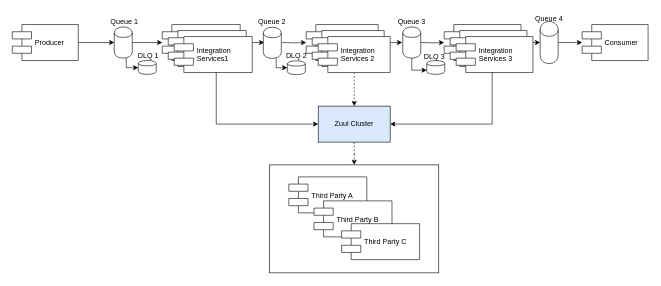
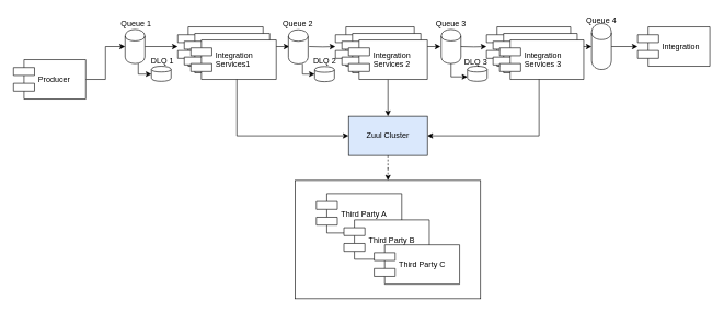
  <mxCell id="0" />
  <mxCell id="1" parent="0" />
  <mxCell id="2" style="edgeStyle=orthogonalEdgeStyle;rounded=0;orthogonalLoop=1;jettySize=auto;html=1;" parent="1" source="39" edge="1"><mxGeometry relative="1" as="geometry"><mxPoint x="440" y="70" as="targetPoint" /></mxGeometry></mxCell>
  <mxCell id="3" style="edgeStyle=orthogonalEdgeStyle;rounded=0;orthogonalLoop=1;jettySize=auto;html=1;" parent="1" source="39" target="47" edge="1"><mxGeometry relative="1" as="geometry"><mxPoint x="335" y="156" as="targetPoint" /><Array as="points"><mxPoint x="360" y="206" /></Array></mxGeometry></mxCell>
  <mxCell id="4" style="edgeStyle=orthogonalEdgeStyle;rounded=0;orthogonalLoop=1;jettySize=auto;html=1;entryX=0;entryY=0.5;entryDx=0;entryDy=0;" parent="1" source="5" edge="1"><mxGeometry relative="1" as="geometry"><mxPoint x="670" y="70" as="targetPoint" /></mxGeometry></mxCell>
  <mxCell id="5" value="Enrichment 2" style="shape=component;align=left;spacingLeft=36;" parent="1" vertex="1"><mxGeometry x="510" y="40" width="120" height="60" as="geometry" /></mxCell>
  <mxCell id="6" style="edgeStyle=orthogonalEdgeStyle;rounded=0;orthogonalLoop=1;jettySize=auto;html=1;entryX=0;entryY=0.5;entryDx=0;entryDy=0;" parent="1" source="8" target="16" edge="1"><mxGeometry relative="1" as="geometry" /></mxCell>
  <mxCell id="7" style="edgeStyle=orthogonalEdgeStyle;rounded=0;orthogonalLoop=1;jettySize=auto;html=1;entryX=1;entryY=0.5;entryDx=0;entryDy=0;" parent="1" source="8" target="47" edge="1"><mxGeometry relative="1" as="geometry"><mxPoint x="804" y="154" as="targetPoint" /><Array as="points"><mxPoint x="820" y="206" /></Array></mxGeometry></mxCell>
  <mxCell id="8" value="Enrichment 3" style="shape=component;align=left;spacingLeft=36;" parent="1" vertex="1"><mxGeometry x="740" y="40" width="128" height="60" as="geometry" /></mxCell>
- <mxCell id="9" value="Consumer" style="shape=component;align=left;spacingLeft=36;" parent="1" vertex="1"><mxGeometry x="970" y="40" width="110" height="60" as="geometry" /></mxCell>
+ <mxCell id="9" value="Integration" style="shape=component;align=left;spacingLeft=36;" parent="1" vertex="1"><mxGeometry x="970" y="40" width="110" height="60" as="geometry" /></mxCell>
  <mxCell id="10" style="edgeStyle=orthogonalEdgeStyle;rounded=0;orthogonalLoop=1;jettySize=auto;html=1;" parent="1" target="5" edge="1"><mxGeometry relative="1" as="geometry"><mxPoint x="470" y="70" as="sourcePoint" /></mxGeometry></mxCell>
  <mxCell id="11" style="edgeStyle=orthogonalEdgeStyle;rounded=0;orthogonalLoop=1;jettySize=auto;html=1;" parent="1" target="8" edge="1"><mxGeometry relative="1" as="geometry"><mxPoint x="700" y="70" as="sourcePoint" /></mxGeometry></mxCell>
  <mxCell id="12" style="edgeStyle=orthogonalEdgeStyle;rounded=0;orthogonalLoop=1;jettySize=auto;html=1;" parent="1" source="14" target="39" edge="1"><mxGeometry relative="1" as="geometry" /></mxCell>
  <mxCell id="13" style="edgeStyle=orthogonalEdgeStyle;rounded=0;orthogonalLoop=1;jettySize=auto;html=1;" parent="1" source="14" target="29" edge="1"><mxGeometry relative="1" as="geometry"><Array as="points"><mxPoint x="210" y="112" /></Array></mxGeometry></mxCell>
  <mxCell id="14" value="" style="shape=cylinder;whiteSpace=wrap;html=1;boundedLbl=1;backgroundOutline=1;" parent="1" vertex="1"><mxGeometry y="44" width="30" height="52" as="geometry" x="190" /></mxCell>
  <mxCell id="15" style="edgeStyle=orthogonalEdgeStyle;rounded=0;orthogonalLoop=1;jettySize=auto;html=1;" parent="1" source="16" target="9" edge="1"><mxGeometry relative="1" as="geometry" /></mxCell>
  <mxCell id="16" value="" style="shape=cylinder;whiteSpace=wrap;html=1;boundedLbl=1;backgroundOutline=1;" parent="1" vertex="1"><mxGeometry x="900" y="35" width="30" height="70" as="geometry" /></mxCell>
  <mxCell id="17" style="edgeStyle=orthogonalEdgeStyle;rounded=0;orthogonalLoop=1;jettySize=auto;html=1;entryX=0;entryY=0.5;entryDx=0;entryDy=0;" parent="1" source="18" target="14" edge="1"><mxGeometry relative="1" as="geometry" /></mxCell>
- <mxCell id="18" value="Producer" style="shape=component;align=left;spacingLeft=36;" parent="1" vertex="1"><mxGeometry x="20" y="40" width="110" height="60" as="geometry" /></mxCell>
+ <mxCell id="18" value="Producer" style="shape=component;align=left;spacingLeft=36;" parent="1" vertex="1"><mxGeometry x="20" y="90" width="110" height="60" as="geometry" /></mxCell>
  <mxCell id="19" value="" style="group" parent="1" vertex="1" connectable="0"><mxGeometry x="449" y="274" width="282" height="180" as="geometry" /></mxCell>
  <mxCell id="20" value="" style="rounded=0;whiteSpace=wrap;html=1;" parent="19" vertex="1"><mxGeometry width="282" height="180" as="geometry" /></mxCell>
  <mxCell id="21" value="Third Party A" style="shape=component;align=left;spacingLeft=36;" parent="19" vertex="1"><mxGeometry x="32" y="20" width="130" height="60" as="geometry" /></mxCell>
  <mxCell id="22" value="Third Party B" style="shape=component;align=left;spacingLeft=36;" parent="19" vertex="1"><mxGeometry x="74" y="60" width="130" height="60" as="geometry" /></mxCell>
  <mxCell id="23" value="Third Party C" style="shape=component;align=left;spacingLeft=36;" parent="19" vertex="1"><mxGeometry x="120" y="98" width="130" height="60" as="geometry" /></mxCell>
  <mxCell id="24" style="edgeStyle=orthogonalEdgeStyle;rounded=0;orthogonalLoop=1;jettySize=auto;html=1;dashed=1;exitX=0.5;exitY=1;exitDx=0;exitDy=0;" parent="1" source="47" target="20" edge="1"><mxGeometry relative="1" as="geometry"><mxPoint x="344" y="301" as="sourcePoint" /></mxGeometry></mxCell>
  <mxCell id="25" value="Queue 1" style="text;html=1;strokeColor=none;fillColor=none;align=center;verticalAlign=middle;whiteSpace=wrap;rounded=0;" parent="1" vertex="1"><mxGeometry x="167" y="25" width="80" height="20" as="geometry" /></mxCell>
  <mxCell id="26" value="Queue 2&lt;br&gt;" style="text;html=1;strokeColor=none;fillColor=none;align=center;verticalAlign=middle;whiteSpace=wrap;rounded=0;" parent="1" vertex="1"><mxGeometry x="413" y="26" width="80" height="20" as="geometry" /></mxCell>
  <mxCell id="27" value="Queue 3&lt;br&gt;" style="text;html=1;strokeColor=none;fillColor=none;align=center;verticalAlign=middle;whiteSpace=wrap;rounded=0;" parent="1" vertex="1"><mxGeometry x="646" y="25" width="80" height="20" as="geometry" /></mxCell>
  <mxCell id="28" value="Queue 4&lt;br&gt;" style="text;html=1;strokeColor=none;fillColor=none;align=center;verticalAlign=middle;whiteSpace=wrap;rounded=0;" parent="1" vertex="1"><mxGeometry x="875" y="20" width="80" height="20" as="geometry" /></mxCell>
  <mxCell id="29" value="" style="shape=cylinder;whiteSpace=wrap;html=1;boundedLbl=1;backgroundOutline=1;" parent="1" vertex="1"><mxGeometry x="230" y="100" width="30" height="23" as="geometry" /></mxCell>
  <mxCell id="30" value="DLQ 1" style="text;html=1;strokeColor=none;fillColor=none;align=center;verticalAlign=middle;whiteSpace=wrap;rounded=0;" parent="1" vertex="1"><mxGeometry x="207" y="82" width="80" height="20" as="geometry" /></mxCell>
  <mxCell id="31" style="edgeStyle=orthogonalEdgeStyle;rounded=0;orthogonalLoop=1;jettySize=auto;html=1;" parent="1" source="32" target="33" edge="1"><mxGeometry relative="1" as="geometry"><Array as="points"><mxPoint x="460" y="112" /></Array></mxGeometry></mxCell>
  <mxCell id="32" value="" style="shape=cylinder;whiteSpace=wrap;html=1;boundedLbl=1;backgroundOutline=1;" parent="1" vertex="1"><mxGeometry x="438.5" y="44.5" width="30" height="52" as="geometry" /></mxCell>
  <mxCell id="33" value="" style="shape=cylinder;whiteSpace=wrap;html=1;boundedLbl=1;backgroundOutline=1;" parent="1" vertex="1"><mxGeometry x="478.5" y="100.5" width="30" height="23" as="geometry" /></mxCell>
  <mxCell id="34" value="DLQ 2" style="text;html=1;strokeColor=none;fillColor=none;align=center;verticalAlign=middle;whiteSpace=wrap;rounded=0;" parent="1" vertex="1"><mxGeometry x="453.5" y="82" width="80" height="20" as="geometry" /></mxCell>
  <mxCell id="35" style="edgeStyle=orthogonalEdgeStyle;rounded=0;orthogonalLoop=1;jettySize=auto;html=1;entryX=0;entryY=0.7;entryDx=0;entryDy=0;" parent="1" source="36" target="37" edge="1"><mxGeometry relative="1" as="geometry"><Array as="points"><mxPoint x="686" y="116" /></Array></mxGeometry></mxCell>
  <mxCell id="36" value="" style="shape=cylinder;whiteSpace=wrap;html=1;boundedLbl=1;backgroundOutline=1;" parent="1" vertex="1"><mxGeometry x="671" y="44" width="30" height="52" as="geometry" /></mxCell>
  <mxCell id="37" value="" style="shape=cylinder;whiteSpace=wrap;html=1;boundedLbl=1;backgroundOutline=1;" parent="1" vertex="1"><mxGeometry x="711" y="100" width="30" height="23" as="geometry" /></mxCell>
  <mxCell id="38" value="DLQ 3" style="text;html=1;strokeColor=none;fillColor=none;align=center;verticalAlign=middle;whiteSpace=wrap;rounded=0;" parent="1" vertex="1"><mxGeometry x="684" y="84" width="80" height="20" as="geometry" /></mxCell>
  <mxCell id="39" value="Enrichment 1" style="shape=component;align=left;spacingLeft=36;" parent="1" vertex="1"><mxGeometry x="270" y="40" width="130" height="60" as="geometry" /></mxCell>
  <mxCell id="40" value="Enrichment 2" style="shape=component;align=left;spacingLeft=36;" vertex="1" parent="1"><mxGeometry x="520" y="50" width="120" height="60" as="geometry" /></mxCell>
- <mxCell id="41" style="edgeStyle=orthogonalEdgeStyle;rounded=0;orthogonalLoop=1;jettySize=auto;html=1;dashed=1;" edge="1" parent="1" source="42" target="47"><mxGeometry relative="1" as="geometry"><mxPoint x="590" y="160" as="targetPoint" /></mxGeometry></mxCell>
+ <mxCell id="41" style="edgeStyle=orthogonalEdgeStyle;rounded=0;orthogonalLoop=1;jettySize=auto;html=1;" edge="1" parent="1" source="42" target="47"><mxGeometry relative="1" as="geometry"><mxPoint x="590" y="160" as="targetPoint" /></mxGeometry></mxCell>
  <mxCell id="42" value="Integration &#10;Services 2" style="shape=component;align=left;spacingLeft=36;" vertex="1" parent="1"><mxGeometry x="530" y="60" width="120" height="60" as="geometry" /></mxCell>
  <mxCell id="43" value="Enrichment 3" style="shape=component;align=left;spacingLeft=36;" vertex="1" parent="1"><mxGeometry x="750" y="50" width="128" height="60" as="geometry" /></mxCell>
  <mxCell id="44" value="Integration &#10;Services 3" style="shape=component;align=left;spacingLeft=36;" vertex="1" parent="1"><mxGeometry x="760" y="60" width="128" height="60" as="geometry" /></mxCell>
  <mxCell id="45" value="Enrichment 1" style="shape=component;align=left;spacingLeft=36;" vertex="1" parent="1"><mxGeometry x="280" y="50" width="130" height="60" as="geometry" /></mxCell>
  <mxCell id="46" value="Integration &#10;Services1" style="shape=component;align=left;spacingLeft=36;" vertex="1" parent="1"><mxGeometry x="290" y="60" width="130" height="60" as="geometry" /></mxCell>
  <mxCell id="47" value="Zuul Cluster" style="rounded=0;whiteSpace=wrap;html=1;fillColor=#dae8fc;" vertex="1" parent="1"><mxGeometry x="530" y="176" width="120" height="60" as="geometry" /></mxCell>
